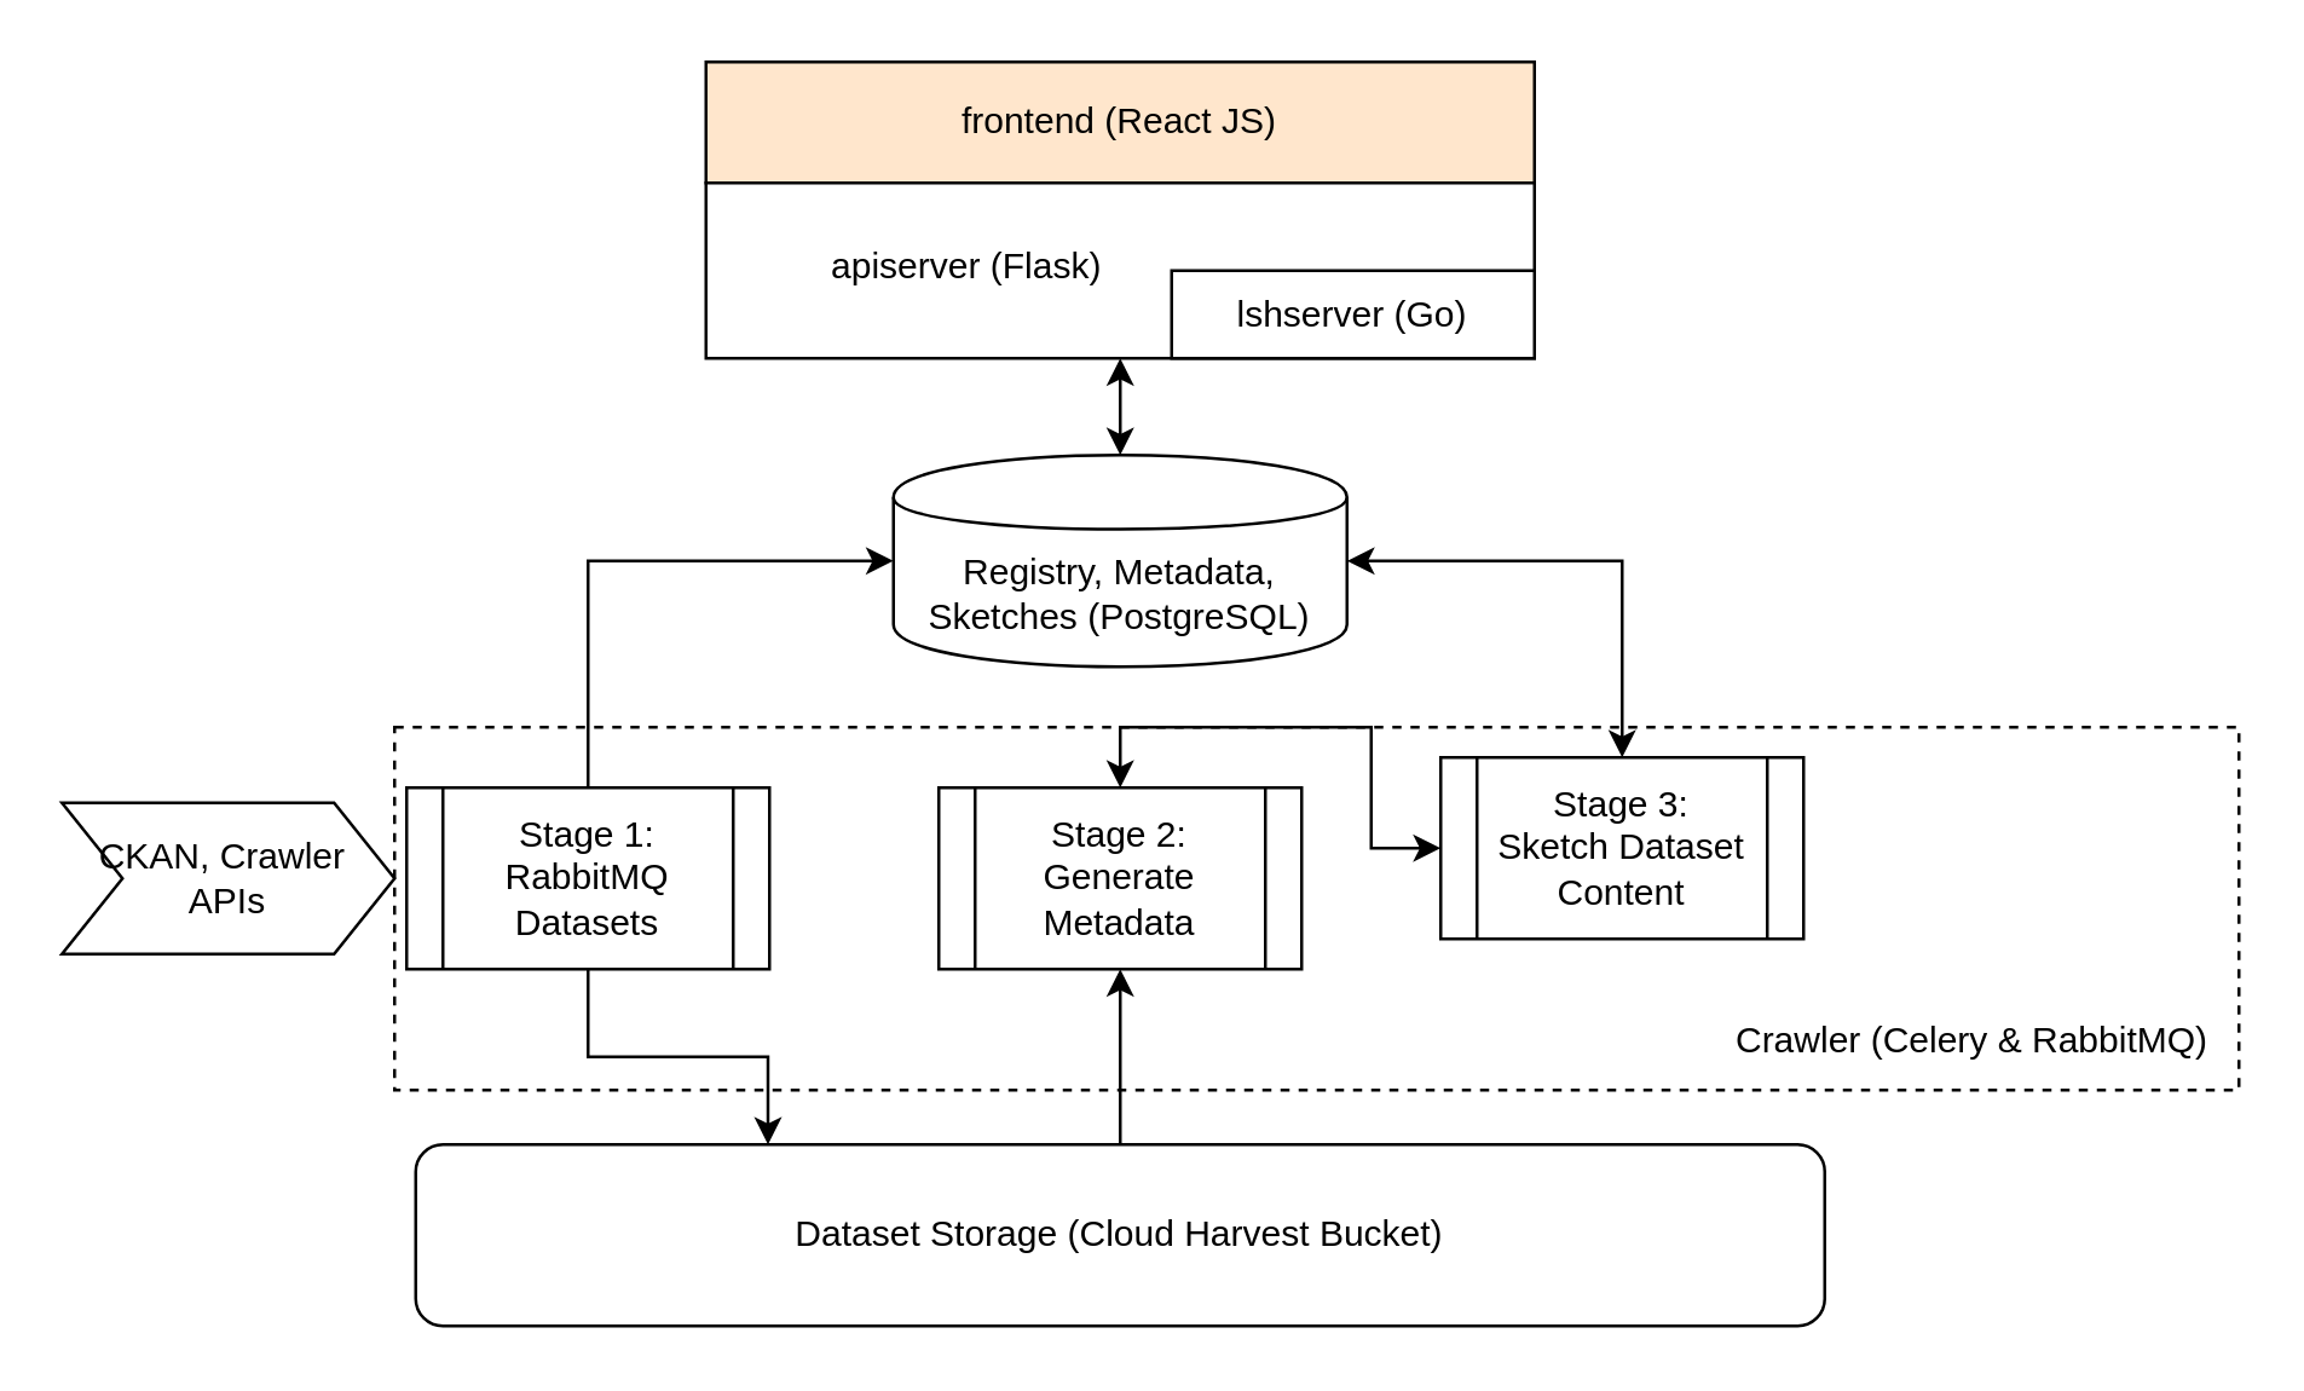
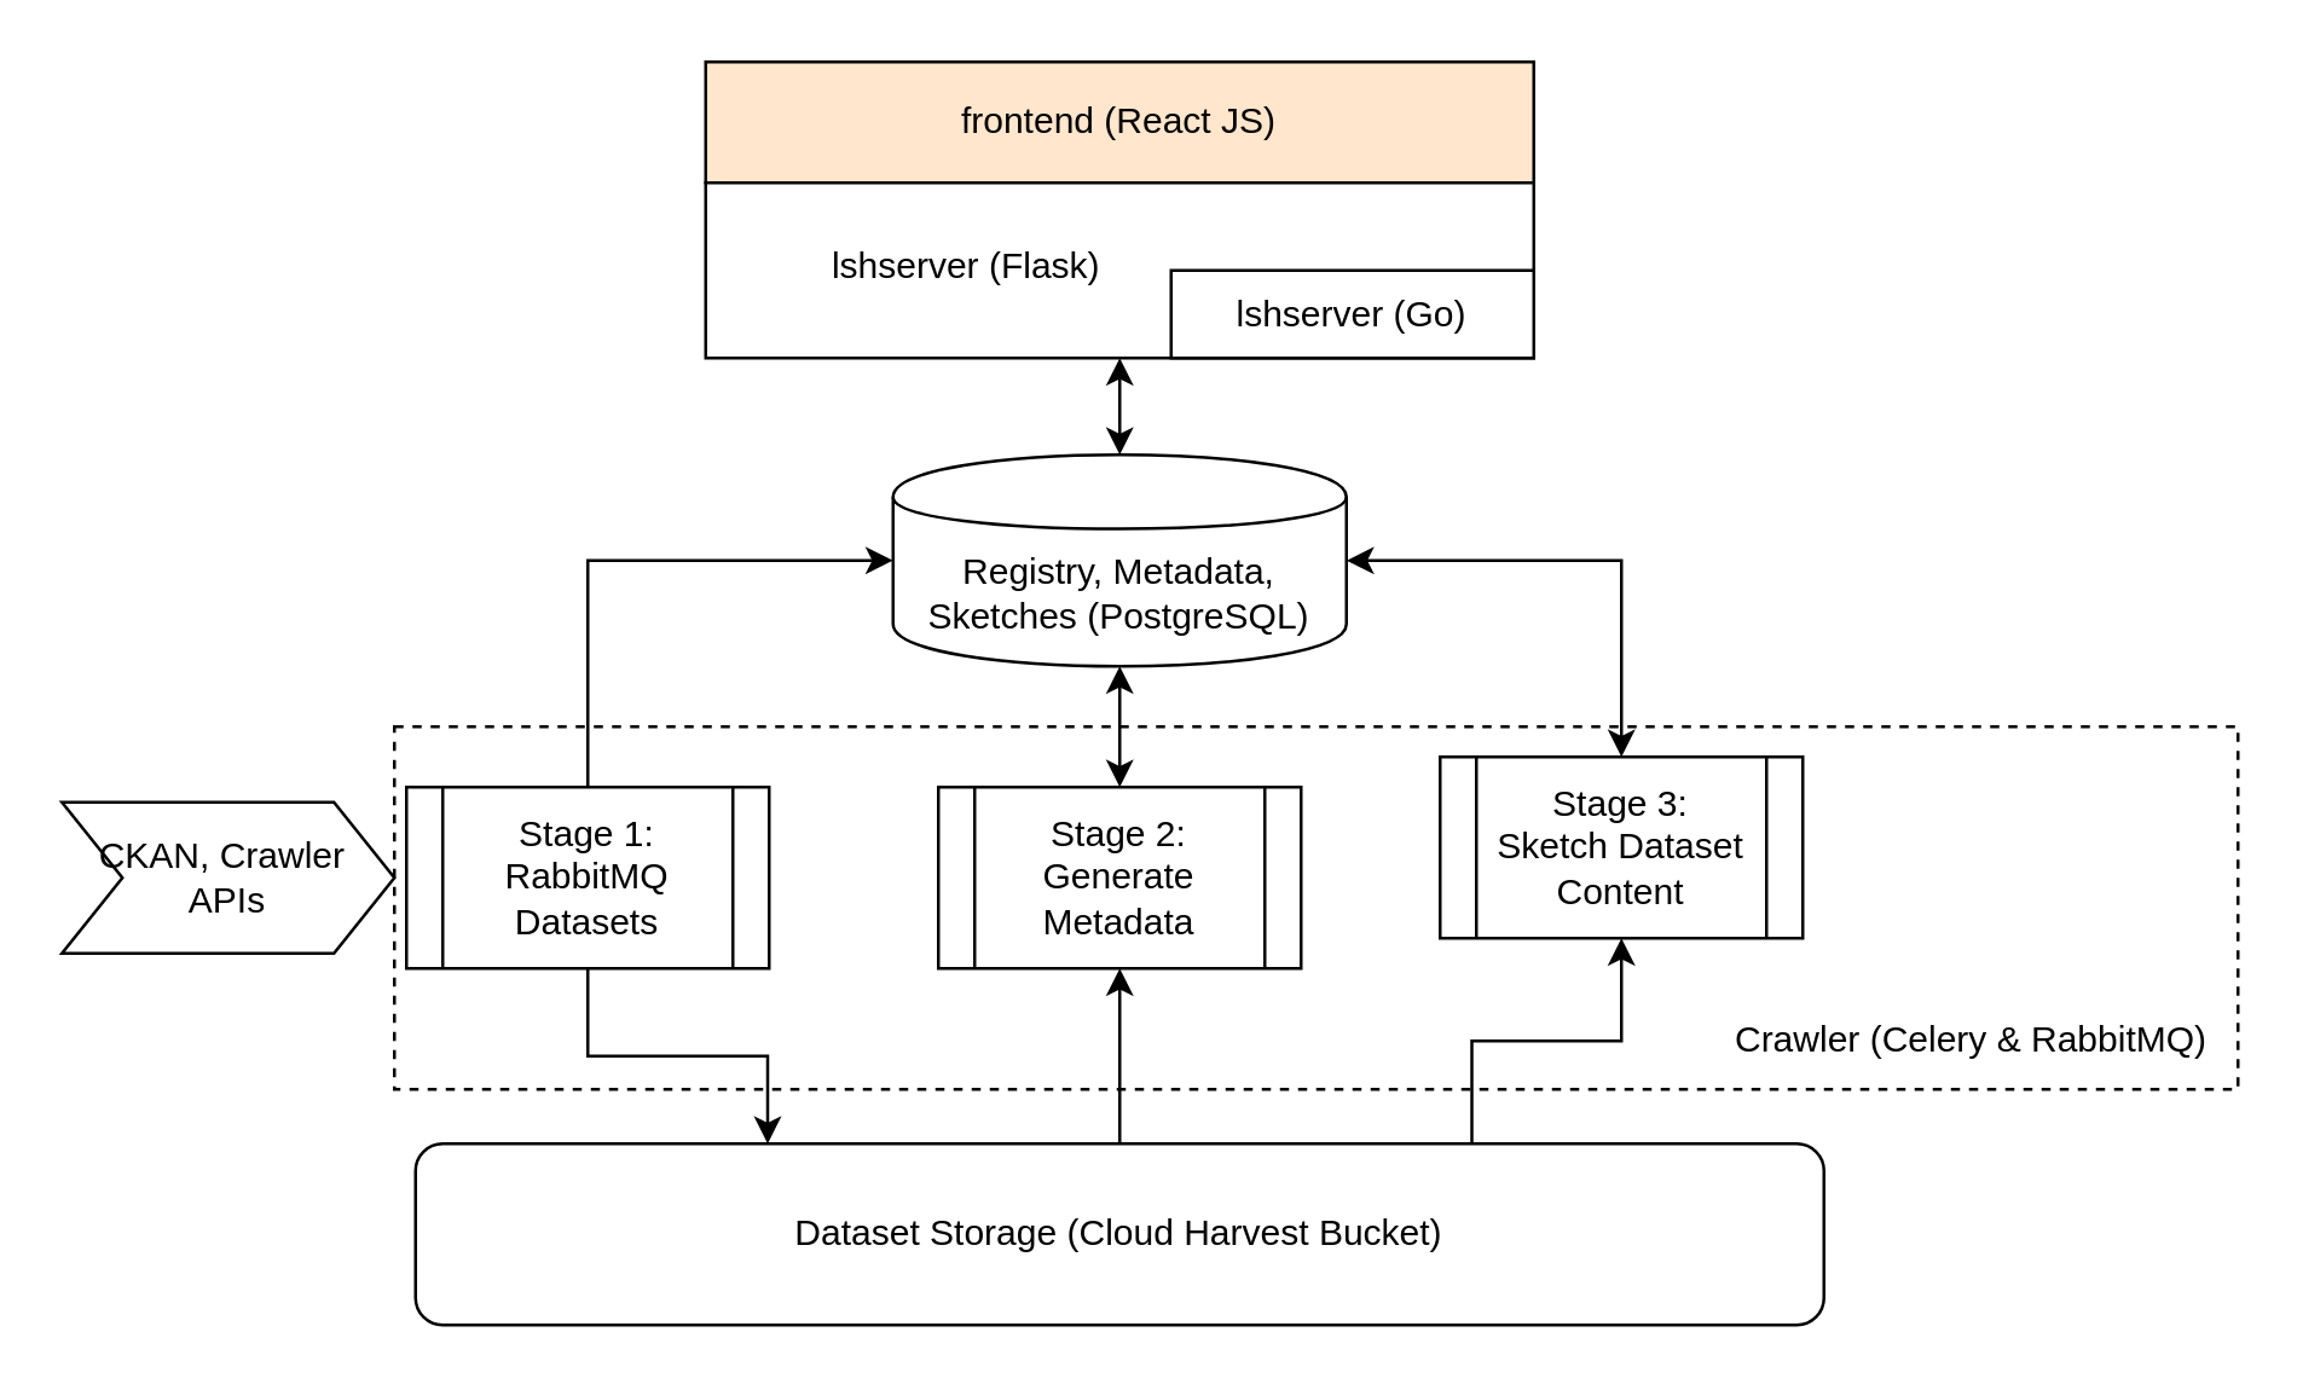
  <mxCell id="0" />
  <mxCell id="1" parent="0" />
  <mxCell id="2" value="" style="rounded=0;whiteSpace=wrap;html=1;fillColor=none;dashed=1;" parent="1" vertex="1"><mxGeometry x="130" y="240" width="610" height="120" as="geometry" /></mxCell>
  <mxCell id="3" value="frontend (React JS)" style="rounded=0;whiteSpace=wrap;html=1;fillColor=#ffe6cc;" parent="1" vertex="1"><mxGeometry x="233" y="20" width="274" height="40" as="geometry" /></mxCell>
  <mxCell id="4" value="" style="rounded=0;whiteSpace=wrap;html=1;align=left;" parent="1" vertex="1"><mxGeometry x="233" y="60" width="274" height="58" as="geometry" /></mxCell>
  <mxCell id="5" style="edgeStyle=orthogonalEdgeStyle;rounded=0;orthogonalLoop=1;jettySize=auto;html=1;exitX=0.5;exitY=0;exitDx=0;exitDy=0;entryX=0;entryY=0.5;entryDx=0;entryDy=0;" parent="1" source="7" target="13" edge="1"><mxGeometry relative="1" as="geometry" /></mxCell>
  <mxCell id="6" style="edgeStyle=orthogonalEdgeStyle;rounded=0;orthogonalLoop=1;jettySize=auto;html=1;exitX=0.5;exitY=1;exitDx=0;exitDy=0;entryX=0.25;entryY=0;entryDx=0;entryDy=0;" parent="1" source="7" target="19" edge="1"><mxGeometry relative="1" as="geometry" /></mxCell>
  <mxCell id="7" value="Stage 1: &lt;br&gt;RabbitMQ Datasets" style="shape=process;whiteSpace=wrap;html=1;backgroundOutline=1;" parent="1" vertex="1"><mxGeometry x="134" y="260" width="120" height="60" as="geometry" /></mxCell>
- <mxCell id="8" style="edgeStyle=orthogonalEdgeStyle;rounded=0;orthogonalLoop=1;jettySize=auto;html=1;exitX=0.5;exitY=0;exitDx=0;exitDy=0;startArrow=classic;startFill=1;" parent="1" source="10" target="12" edge="1"><mxGeometry relative="1" as="geometry" /></mxCell>
+ <mxCell id="8" style="edgeStyle=orthogonalEdgeStyle;rounded=0;orthogonalLoop=1;jettySize=auto;html=1;exitX=0.5;exitY=0;exitDx=0;exitDy=0;entryX=0.5;entryY=1;entryDx=0;entryDy=0;startArrow=classic;startFill=1;" parent="1" source="10" target="13" edge="1"><mxGeometry relative="1" as="geometry" /></mxCell>
  <mxCell id="9" style="edgeStyle=orthogonalEdgeStyle;rounded=0;orthogonalLoop=1;jettySize=auto;html=1;exitX=0.5;exitY=1;exitDx=0;exitDy=0;entryX=0.5;entryY=1;entryDx=0;entryDy=0;" parent="1" source="10" target="10" edge="1"><mxGeometry relative="1" as="geometry" /></mxCell>
  <mxCell id="10" value="Stage 2:&lt;br&gt;Generate Metadata" style="shape=process;whiteSpace=wrap;html=1;backgroundOutline=1;" parent="1" vertex="1"><mxGeometry x="310" y="260" width="120" height="60" as="geometry" /></mxCell>
  <mxCell id="11" style="edgeStyle=orthogonalEdgeStyle;rounded=0;orthogonalLoop=1;jettySize=auto;html=1;exitX=0.5;exitY=0;exitDx=0;exitDy=0;entryX=1;entryY=0.5;entryDx=0;entryDy=0;startArrow=classic;startFill=1;" parent="1" source="12" target="13" edge="1"><mxGeometry relative="1" as="geometry" /></mxCell>
  <mxCell id="12" value="Stage 3:&lt;br&gt;Sketch Dataset Content" style="shape=process;whiteSpace=wrap;html=1;backgroundOutline=1;" parent="1" vertex="1"><mxGeometry x="476" y="250" width="120" height="60" as="geometry" /></mxCell>
  <mxCell id="13" value="Registry, Metadata, Sketches (PostgreSQL)" style="shape=cylinder;whiteSpace=wrap;html=1;boundedLbl=1;backgroundOutline=1;" parent="1" vertex="1"><mxGeometry x="295" y="150" width="150" height="70" as="geometry" /></mxCell>
  <mxCell id="14" style="edgeStyle=orthogonalEdgeStyle;rounded=0;orthogonalLoop=1;jettySize=auto;html=1;exitX=0.5;exitY=1;exitDx=0;exitDy=0;" parent="1" source="4" target="4" edge="1"><mxGeometry relative="1" as="geometry" /></mxCell>
  <mxCell id="15" value="" style="endArrow=classic;startArrow=classic;html=1;entryX=0.5;entryY=1;entryDx=0;entryDy=0;exitX=0.5;exitY=0;exitDx=0;exitDy=0;" parent="1" source="13" target="4" edge="1"><mxGeometry width="50" height="50" relative="1" as="geometry"><mxPoint x="430" y="160" as="sourcePoint" /><mxPoint x="480" y="110" as="targetPoint" /></mxGeometry></mxCell>
  <mxCell id="16" value="&lt;span style=&quot;white-space: normal&quot;&gt;CKAN,&amp;nbsp;&lt;/span&gt;&lt;span style=&quot;white-space: normal&quot;&gt;Crawler&amp;nbsp;&lt;br&gt;&lt;/span&gt;&lt;span style=&quot;white-space: normal&quot;&gt;APIs&lt;/span&gt;" style="shape=step;perimeter=stepPerimeter;whiteSpace=wrap;html=1;fixedSize=1;" parent="1" vertex="1"><mxGeometry x="20" y="265" width="110" height="50" as="geometry" /></mxCell>
  <mxCell id="17" style="edgeStyle=orthogonalEdgeStyle;rounded=0;orthogonalLoop=1;jettySize=auto;html=1;exitX=0.5;exitY=0;exitDx=0;exitDy=0;startArrow=none;startFill=0;" parent="1" source="19" target="10" edge="1"><mxGeometry relative="1" as="geometry" /></mxCell>
+ <mxCell id="18" style="edgeStyle=orthogonalEdgeStyle;rounded=0;orthogonalLoop=1;jettySize=auto;html=1;exitX=0.75;exitY=0;exitDx=0;exitDy=0;startArrow=none;startFill=0;" parent="1" source="19" target="12" edge="1"><mxGeometry relative="1" as="geometry" /></mxCell>
  <mxCell id="19" value="Dataset Storage (Cloud Harvest Bucket)" style="rounded=1;whiteSpace=wrap;html=1;" parent="1" vertex="1"><mxGeometry x="137" y="378" width="466" height="60" as="geometry" /></mxCell>
  <mxCell id="20" value="&lt;span style=&quot;font-weight: normal&quot;&gt;Crawler (Celery &amp;amp; RabbitMQ)&lt;/span&gt;" style="text;html=1;strokeColor=none;fillColor=none;align=center;verticalAlign=middle;whiteSpace=wrap;rounded=0;dashed=1;fontStyle=1" parent="1" vertex="1"><mxGeometry x="570" y="334" width="164" height="20" as="geometry" /></mxCell>
  <mxCell id="21" value="lshserver (Go)" style="rounded=0;whiteSpace=wrap;html=1;" vertex="1" parent="1"><mxGeometry x="387" y="89" width="120" height="29" as="geometry" /></mxCell>
- <mxCell id="22" value="apiserver (Flask)" style="text;html=1;align=center;" vertex="1" parent="1"><mxGeometry x="264" y="74" width="110" height="30" as="geometry" /></mxCell>
+ <mxCell id="22" value="lshserver (Flask)" style="text;html=1;align=center;" vertex="1" parent="1"><mxGeometry x="264" y="74" width="110" height="30" as="geometry" /></mxCell>
